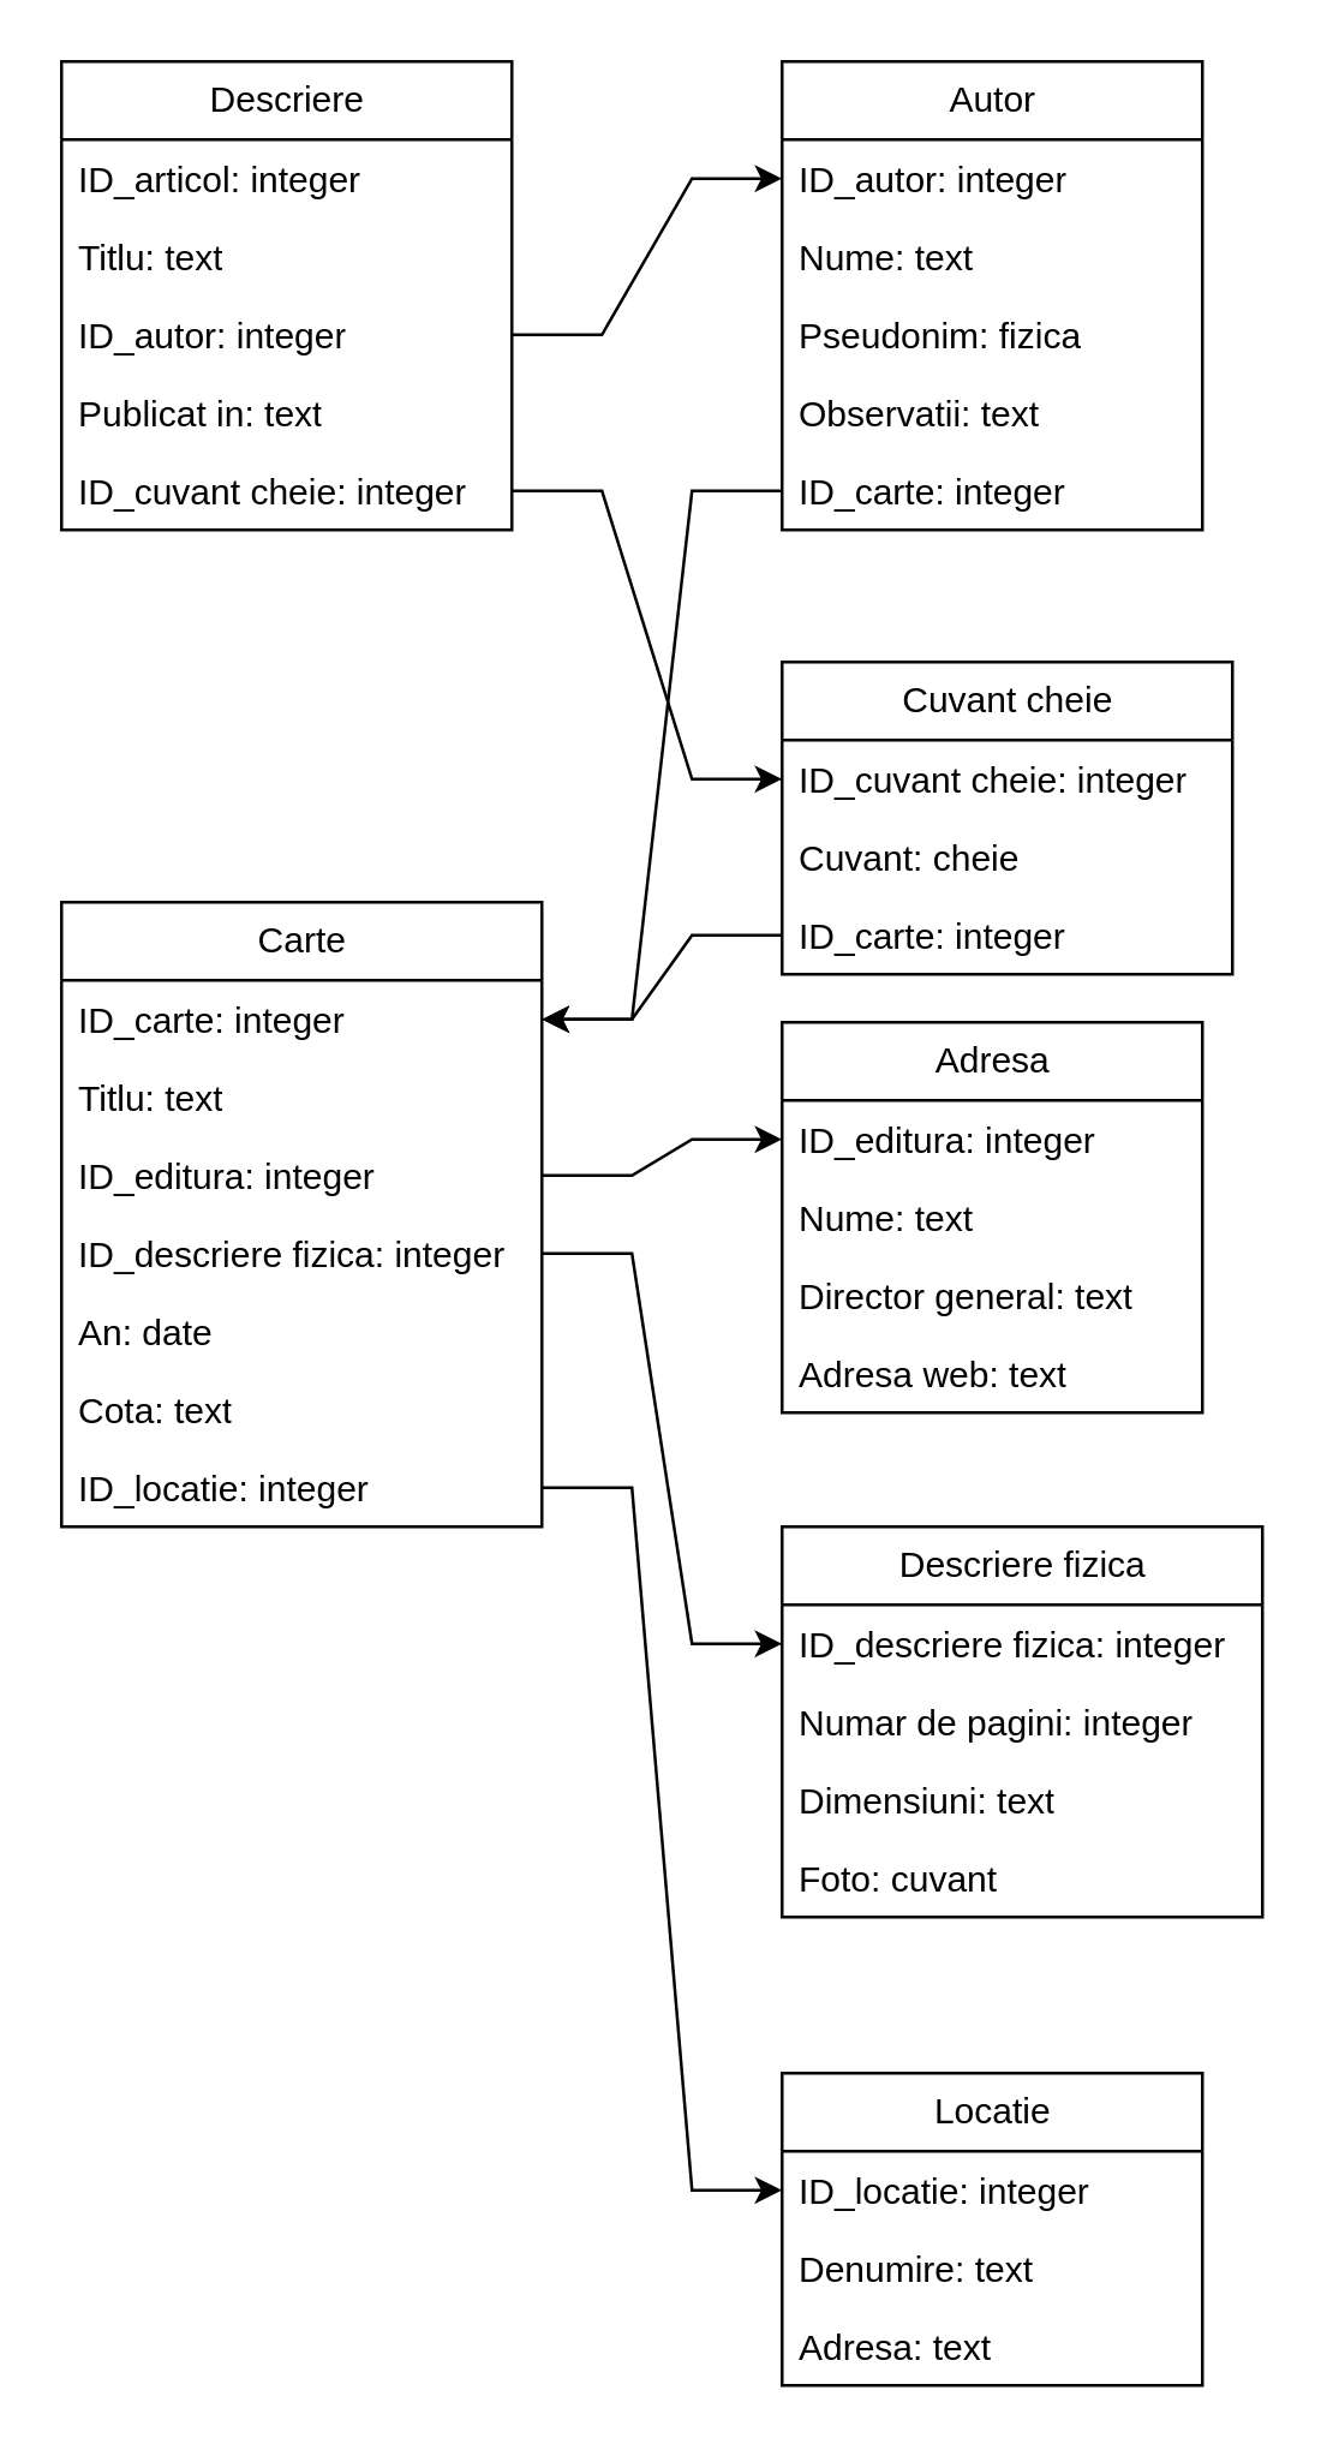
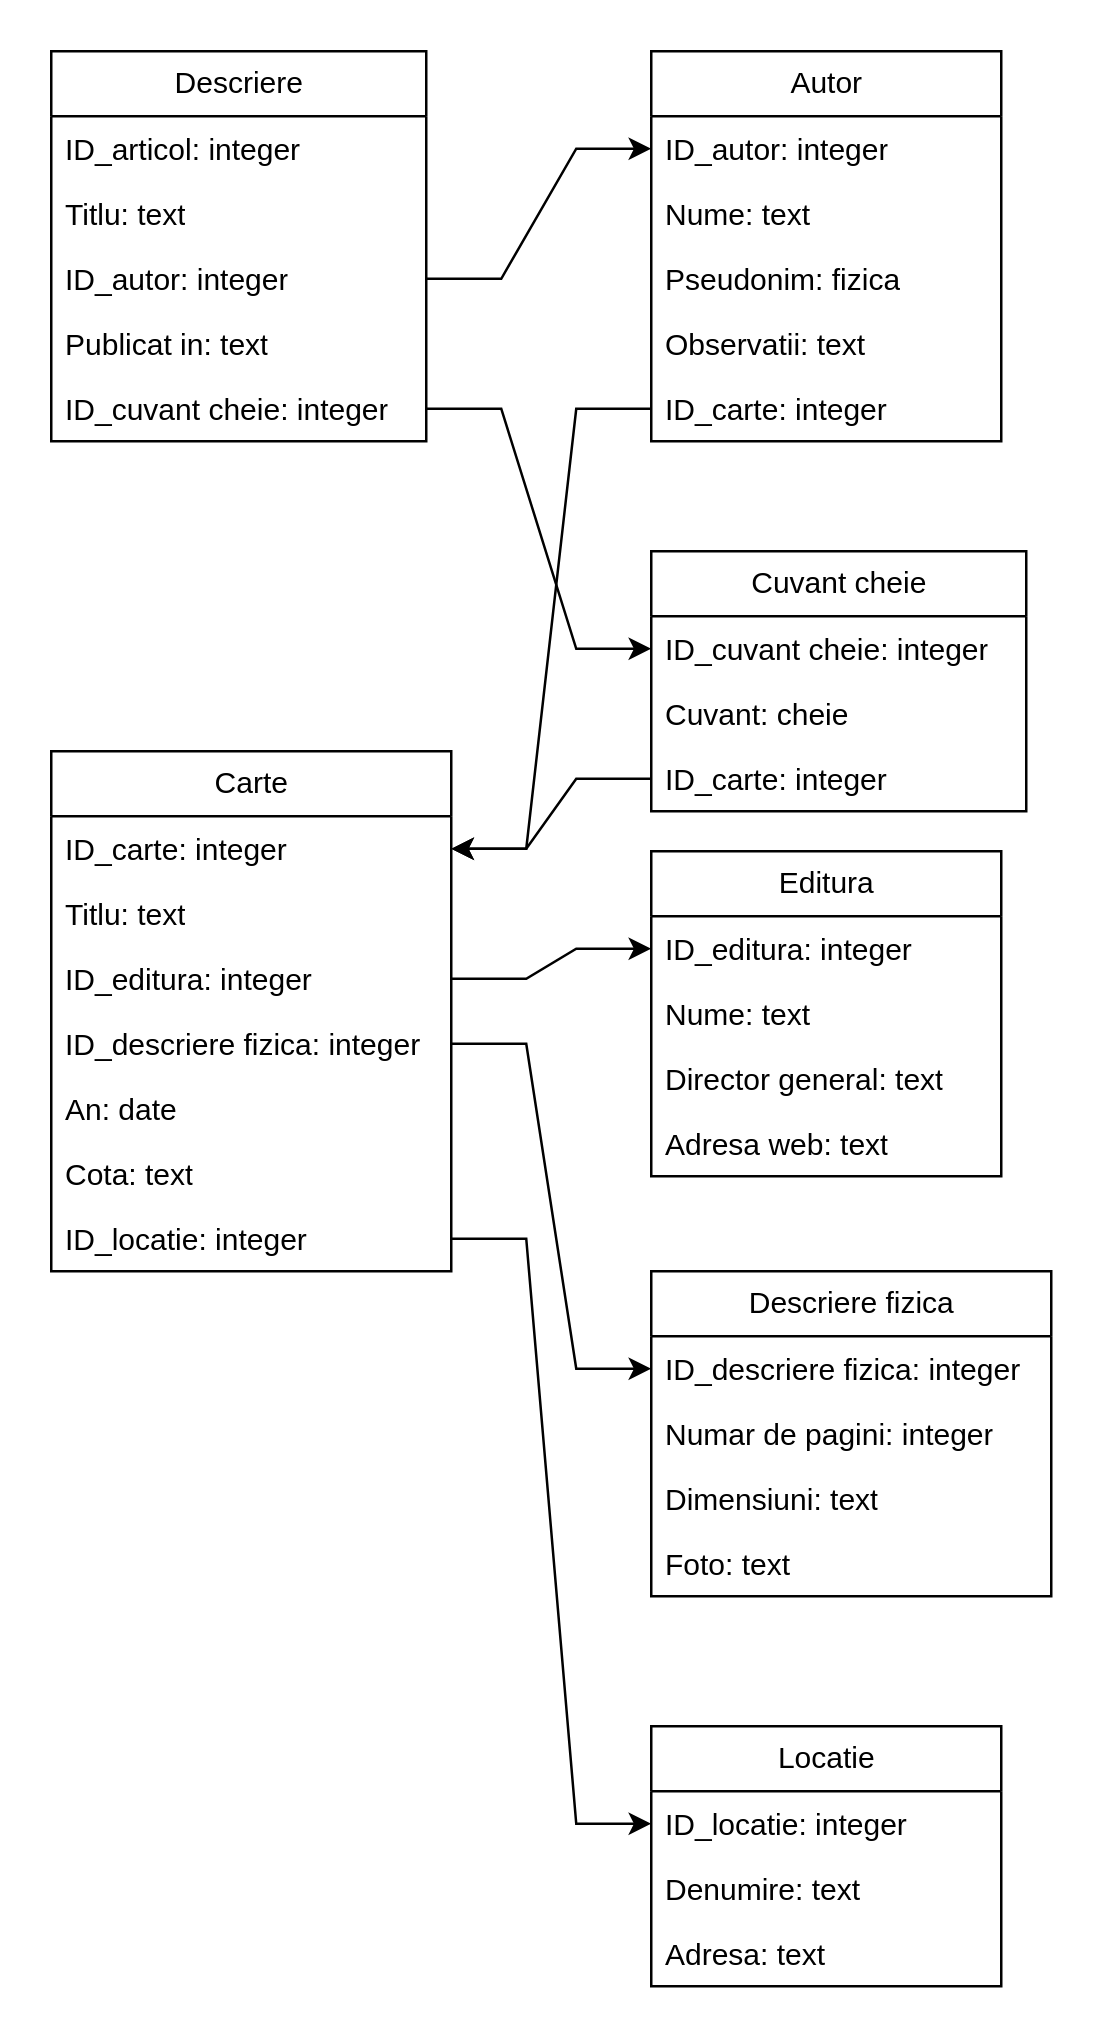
  <mxCell id="0" />
  <mxCell id="1" parent="0" />
  <mxCell id="2" value="Descriere" style="swimlane;fontStyle=0;childLayout=stackLayout;horizontal=1;startSize=26;fillColor=none;horizontalStack=0;resizeParent=1;resizeParentMax=0;resizeLast=0;collapsible=1;marginBottom=0;html=1;" parent="1" vertex="1"><mxGeometry x="20" y="20" width="150" height="156" as="geometry" /></mxCell>
  <mxCell id="3" value="ID_articol: integer" style="text;strokeColor=none;fillColor=none;align=left;verticalAlign=top;spacingLeft=4;spacingRight=4;overflow=hidden;rotatable=0;points=[[0,0.5],[1,0.5]];portConstraint=eastwest;whiteSpace=wrap;html=1;" parent="2" vertex="1"><mxGeometry y="26" width="150" height="26" as="geometry" /></mxCell>
  <mxCell id="4" value="Titlu: text" style="text;strokeColor=none;fillColor=none;align=left;verticalAlign=top;spacingLeft=4;spacingRight=4;overflow=hidden;rotatable=0;points=[[0,0.5],[1,0.5]];portConstraint=eastwest;whiteSpace=wrap;html=1;" parent="2" vertex="1"><mxGeometry y="52" width="150" height="26" as="geometry" /></mxCell>
  <mxCell id="5" value="ID_autor: integer" style="text;strokeColor=none;fillColor=none;align=left;verticalAlign=top;spacingLeft=4;spacingRight=4;overflow=hidden;rotatable=0;points=[[0,0.5],[1,0.5]];portConstraint=eastwest;whiteSpace=wrap;html=1;" parent="2" vertex="1"><mxGeometry y="78" width="150" height="26" as="geometry" /></mxCell>
  <mxCell id="6" value="Publicat in: text" style="text;strokeColor=none;fillColor=none;align=left;verticalAlign=top;spacingLeft=4;spacingRight=4;overflow=hidden;rotatable=0;points=[[0,0.5],[1,0.5]];portConstraint=eastwest;whiteSpace=wrap;html=1;" parent="2" vertex="1"><mxGeometry y="104" width="150" height="26" as="geometry" /></mxCell>
  <mxCell id="7" value="ID_cuvant cheie: integer" style="text;strokeColor=none;fillColor=none;align=left;verticalAlign=top;spacingLeft=4;spacingRight=4;overflow=hidden;rotatable=0;points=[[0,0.5],[1,0.5]];portConstraint=eastwest;whiteSpace=wrap;html=1;" parent="2" vertex="1"><mxGeometry y="130" width="150" height="26" as="geometry" /></mxCell>
  <mxCell id="8" value="Carte" style="swimlane;fontStyle=0;childLayout=stackLayout;horizontal=1;startSize=26;fillColor=none;horizontalStack=0;resizeParent=1;resizeParentMax=0;resizeLast=0;collapsible=1;marginBottom=0;html=1;" parent="1" vertex="1"><mxGeometry x="20" y="300" width="160" height="208" as="geometry" /></mxCell>
  <mxCell id="9" value="ID_carte: integer" style="text;strokeColor=none;fillColor=none;align=left;verticalAlign=top;spacingLeft=4;spacingRight=4;overflow=hidden;rotatable=0;points=[[0,0.5],[1,0.5]];portConstraint=eastwest;whiteSpace=wrap;html=1;" parent="8" vertex="1"><mxGeometry y="26" width="160" height="26" as="geometry" /></mxCell>
  <mxCell id="10" value="Titlu: text" style="text;strokeColor=none;fillColor=none;align=left;verticalAlign=top;spacingLeft=4;spacingRight=4;overflow=hidden;rotatable=0;points=[[0,0.5],[1,0.5]];portConstraint=eastwest;whiteSpace=wrap;html=1;" parent="8" vertex="1"><mxGeometry y="52" width="160" height="26" as="geometry" /></mxCell>
  <mxCell id="11" value="ID_editura: integer" style="text;strokeColor=none;fillColor=none;align=left;verticalAlign=top;spacingLeft=4;spacingRight=4;overflow=hidden;rotatable=0;points=[[0,0.5],[1,0.5]];portConstraint=eastwest;whiteSpace=wrap;html=1;" parent="8" vertex="1"><mxGeometry y="78" width="160" height="26" as="geometry" /></mxCell>
  <mxCell id="12" value="ID_descriere fizica: integer" style="text;strokeColor=none;fillColor=none;align=left;verticalAlign=top;spacingLeft=4;spacingRight=4;overflow=hidden;rotatable=0;points=[[0,0.5],[1,0.5]];portConstraint=eastwest;whiteSpace=wrap;html=1;" parent="8" vertex="1"><mxGeometry y="104" width="160" height="26" as="geometry" /></mxCell>
  <mxCell id="13" value="An: date" style="text;strokeColor=none;fillColor=none;align=left;verticalAlign=top;spacingLeft=4;spacingRight=4;overflow=hidden;rotatable=0;points=[[0,0.5],[1,0.5]];portConstraint=eastwest;whiteSpace=wrap;html=1;" parent="8" vertex="1"><mxGeometry y="130" width="160" height="26" as="geometry" /></mxCell>
  <mxCell id="14" value="Cota: text" style="text;strokeColor=none;fillColor=none;align=left;verticalAlign=top;spacingLeft=4;spacingRight=4;overflow=hidden;rotatable=0;points=[[0,0.5],[1,0.5]];portConstraint=eastwest;whiteSpace=wrap;html=1;" parent="8" vertex="1"><mxGeometry y="156" width="160" height="26" as="geometry" /></mxCell>
  <mxCell id="15" value="ID_locatie: integer" style="text;strokeColor=none;fillColor=none;align=left;verticalAlign=top;spacingLeft=4;spacingRight=4;overflow=hidden;rotatable=0;points=[[0,0.5],[1,0.5]];portConstraint=eastwest;whiteSpace=wrap;html=1;" parent="8" vertex="1"><mxGeometry y="182" width="160" height="26" as="geometry" /></mxCell>
  <mxCell id="16" value="Autor" style="swimlane;fontStyle=0;childLayout=stackLayout;horizontal=1;startSize=26;fillColor=none;horizontalStack=0;resizeParent=1;resizeParentMax=0;resizeLast=0;collapsible=1;marginBottom=0;html=1;" parent="1" vertex="1"><mxGeometry x="260" y="20" width="140" height="156" as="geometry" /></mxCell>
  <mxCell id="17" value="ID_autor: integer" style="text;strokeColor=none;fillColor=none;align=left;verticalAlign=top;spacingLeft=4;spacingRight=4;overflow=hidden;rotatable=0;points=[[0,0.5],[1,0.5]];portConstraint=eastwest;whiteSpace=wrap;html=1;" parent="16" vertex="1"><mxGeometry y="26" width="140" height="26" as="geometry" /></mxCell>
  <mxCell id="18" value="Nume: text" style="text;strokeColor=none;fillColor=none;align=left;verticalAlign=top;spacingLeft=4;spacingRight=4;overflow=hidden;rotatable=0;points=[[0,0.5],[1,0.5]];portConstraint=eastwest;whiteSpace=wrap;html=1;" parent="16" vertex="1"><mxGeometry y="52" width="140" height="26" as="geometry" /></mxCell>
  <mxCell id="19" value="Pseudonim: fizica" style="text;strokeColor=none;fillColor=none;align=left;verticalAlign=top;spacingLeft=4;spacingRight=4;overflow=hidden;rotatable=0;points=[[0,0.5],[1,0.5]];portConstraint=eastwest;whiteSpace=wrap;html=1;" parent="16" vertex="1"><mxGeometry y="78" width="140" height="26" as="geometry" /></mxCell>
  <mxCell id="20" value="Observatii: text" style="text;strokeColor=none;fillColor=none;align=left;verticalAlign=top;spacingLeft=4;spacingRight=4;overflow=hidden;rotatable=0;points=[[0,0.5],[1,0.5]];portConstraint=eastwest;whiteSpace=wrap;html=1;" parent="16" vertex="1"><mxGeometry y="104" width="140" height="26" as="geometry" /></mxCell>
  <mxCell id="21" value="ID_carte: integer" style="text;strokeColor=none;fillColor=none;align=left;verticalAlign=top;spacingLeft=4;spacingRight=4;overflow=hidden;rotatable=0;points=[[0,0.5],[1,0.5]];portConstraint=eastwest;whiteSpace=wrap;html=1;" parent="16" vertex="1"><mxGeometry y="130" width="140" height="26" as="geometry" /></mxCell>
  <mxCell id="22" value="Cuvant cheie" style="swimlane;fontStyle=0;childLayout=stackLayout;horizontal=1;startSize=26;fillColor=none;horizontalStack=0;resizeParent=1;resizeParentMax=0;resizeLast=0;collapsible=1;marginBottom=0;html=1;" parent="1" vertex="1"><mxGeometry x="260" y="220" width="150" height="104" as="geometry" /></mxCell>
  <mxCell id="23" value="ID_cuvant cheie: integer" style="text;strokeColor=none;fillColor=none;align=left;verticalAlign=top;spacingLeft=4;spacingRight=4;overflow=hidden;rotatable=0;points=[[0,0.5],[1,0.5]];portConstraint=eastwest;whiteSpace=wrap;html=1;" parent="22" vertex="1"><mxGeometry y="26" width="150" height="26" as="geometry" /></mxCell>
  <mxCell id="24" value="Cuvant: cheie" style="text;strokeColor=none;fillColor=none;align=left;verticalAlign=top;spacingLeft=4;spacingRight=4;overflow=hidden;rotatable=0;points=[[0,0.5],[1,0.5]];portConstraint=eastwest;whiteSpace=wrap;html=1;" parent="22" vertex="1"><mxGeometry y="52" width="150" height="26" as="geometry" /></mxCell>
  <mxCell id="25" value="ID_carte: integer" style="text;strokeColor=none;fillColor=none;align=left;verticalAlign=top;spacingLeft=4;spacingRight=4;overflow=hidden;rotatable=0;points=[[0,0.5],[1,0.5]];portConstraint=eastwest;whiteSpace=wrap;html=1;" parent="22" vertex="1"><mxGeometry y="78" width="150" height="26" as="geometry" /></mxCell>
- <mxCell id="26" value="Adresa" style="swimlane;fontStyle=0;childLayout=stackLayout;horizontal=1;startSize=26;fillColor=none;horizontalStack=0;resizeParent=1;resizeParentMax=0;resizeLast=0;collapsible=1;marginBottom=0;html=1;" parent="1" vertex="1"><mxGeometry x="260" y="340" width="140" height="130" as="geometry" /></mxCell>
+ <mxCell id="26" value="Editura" style="swimlane;fontStyle=0;childLayout=stackLayout;horizontal=1;startSize=26;fillColor=none;horizontalStack=0;resizeParent=1;resizeParentMax=0;resizeLast=0;collapsible=1;marginBottom=0;html=1;" parent="1" vertex="1"><mxGeometry x="260" y="340" width="140" height="130" as="geometry" /></mxCell>
  <mxCell id="27" value="ID_editura: integer" style="text;strokeColor=none;fillColor=none;align=left;verticalAlign=top;spacingLeft=4;spacingRight=4;overflow=hidden;rotatable=0;points=[[0,0.5],[1,0.5]];portConstraint=eastwest;whiteSpace=wrap;html=1;" parent="26" vertex="1"><mxGeometry y="26" width="140" height="26" as="geometry" /></mxCell>
  <mxCell id="28" value="Nume: text" style="text;strokeColor=none;fillColor=none;align=left;verticalAlign=top;spacingLeft=4;spacingRight=4;overflow=hidden;rotatable=0;points=[[0,0.5],[1,0.5]];portConstraint=eastwest;whiteSpace=wrap;html=1;" parent="26" vertex="1"><mxGeometry y="52" width="140" height="26" as="geometry" /></mxCell>
  <mxCell id="29" value="Director general: text" style="text;strokeColor=none;fillColor=none;align=left;verticalAlign=top;spacingLeft=4;spacingRight=4;overflow=hidden;rotatable=0;points=[[0,0.5],[1,0.5]];portConstraint=eastwest;whiteSpace=wrap;html=1;" parent="26" vertex="1"><mxGeometry y="78" width="140" height="26" as="geometry" /></mxCell>
  <mxCell id="30" value="Adresa web: text" style="text;strokeColor=none;fillColor=none;align=left;verticalAlign=top;spacingLeft=4;spacingRight=4;overflow=hidden;rotatable=0;points=[[0,0.5],[1,0.5]];portConstraint=eastwest;whiteSpace=wrap;html=1;" parent="26" vertex="1"><mxGeometry y="104" width="140" height="26" as="geometry" /></mxCell>
  <mxCell id="31" value="Descriere fizica" style="swimlane;fontStyle=0;childLayout=stackLayout;horizontal=1;startSize=26;fillColor=none;horizontalStack=0;resizeParent=1;resizeParentMax=0;resizeLast=0;collapsible=1;marginBottom=0;html=1;" parent="1" vertex="1"><mxGeometry x="260" y="508" width="160" height="130" as="geometry" /></mxCell>
  <mxCell id="32" value="ID_descriere fizica: integer" style="text;strokeColor=none;fillColor=none;align=left;verticalAlign=top;spacingLeft=4;spacingRight=4;overflow=hidden;rotatable=0;points=[[0,0.5],[1,0.5]];portConstraint=eastwest;whiteSpace=wrap;html=1;" parent="31" vertex="1"><mxGeometry y="26" width="160" height="26" as="geometry" /></mxCell>
  <mxCell id="33" value="Numar de pagini: integer" style="text;strokeColor=none;fillColor=none;align=left;verticalAlign=top;spacingLeft=4;spacingRight=4;overflow=hidden;rotatable=0;points=[[0,0.5],[1,0.5]];portConstraint=eastwest;whiteSpace=wrap;html=1;" parent="31" vertex="1"><mxGeometry y="52" width="160" height="26" as="geometry" /></mxCell>
  <mxCell id="34" value="Dimensiuni: text" style="text;strokeColor=none;fillColor=none;align=left;verticalAlign=top;spacingLeft=4;spacingRight=4;overflow=hidden;rotatable=0;points=[[0,0.5],[1,0.5]];portConstraint=eastwest;whiteSpace=wrap;html=1;" parent="31" vertex="1"><mxGeometry y="78" width="160" height="26" as="geometry" /></mxCell>
- <mxCell id="35" value="Foto: cuvant" style="text;strokeColor=none;fillColor=none;align=left;verticalAlign=top;spacingLeft=4;spacingRight=4;overflow=hidden;rotatable=0;points=[[0,0.5],[1,0.5]];portConstraint=eastwest;whiteSpace=wrap;html=1;" parent="31" vertex="1"><mxGeometry y="104" width="160" height="26" as="geometry" /></mxCell>
+ <mxCell id="35" value="Foto: text" style="text;strokeColor=none;fillColor=none;align=left;verticalAlign=top;spacingLeft=4;spacingRight=4;overflow=hidden;rotatable=0;points=[[0,0.5],[1,0.5]];portConstraint=eastwest;whiteSpace=wrap;html=1;" parent="31" vertex="1"><mxGeometry y="104" width="160" height="26" as="geometry" /></mxCell>
  <mxCell id="36" value="Locatie" style="swimlane;fontStyle=0;childLayout=stackLayout;horizontal=1;startSize=26;fillColor=none;horizontalStack=0;resizeParent=1;resizeParentMax=0;resizeLast=0;collapsible=1;marginBottom=0;html=1;" parent="1" vertex="1"><mxGeometry x="260" y="690" width="140" height="104" as="geometry" /></mxCell>
  <mxCell id="37" value="ID_locatie: integer" style="text;strokeColor=none;fillColor=none;align=left;verticalAlign=top;spacingLeft=4;spacingRight=4;overflow=hidden;rotatable=0;points=[[0,0.5],[1,0.5]];portConstraint=eastwest;whiteSpace=wrap;html=1;" parent="36" vertex="1"><mxGeometry y="26" width="140" height="26" as="geometry" /></mxCell>
  <mxCell id="38" value="Denumire: text" style="text;strokeColor=none;fillColor=none;align=left;verticalAlign=top;spacingLeft=4;spacingRight=4;overflow=hidden;rotatable=0;points=[[0,0.5],[1,0.5]];portConstraint=eastwest;whiteSpace=wrap;html=1;" parent="36" vertex="1"><mxGeometry y="52" width="140" height="26" as="geometry" /></mxCell>
  <mxCell id="39" value="Adresa: text" style="text;strokeColor=none;fillColor=none;align=left;verticalAlign=top;spacingLeft=4;spacingRight=4;overflow=hidden;rotatable=0;points=[[0,0.5],[1,0.5]];portConstraint=eastwest;whiteSpace=wrap;html=1;" parent="36" vertex="1"><mxGeometry y="78" width="140" height="26" as="geometry" /></mxCell>
  <mxCell id="40" style="edgeStyle=entityRelationEdgeStyle;rounded=0;orthogonalLoop=1;jettySize=auto;html=1;entryX=0;entryY=0.5;entryDx=0;entryDy=0;" parent="1" source="5" target="17" edge="1"><mxGeometry relative="1" as="geometry" /></mxCell>
  <mxCell id="41" style="edgeStyle=entityRelationEdgeStyle;rounded=0;orthogonalLoop=1;jettySize=auto;html=1;entryX=0;entryY=0.5;entryDx=0;entryDy=0;" parent="1" source="7" target="23" edge="1"><mxGeometry relative="1" as="geometry" /></mxCell>
  <mxCell id="42" style="edgeStyle=entityRelationEdgeStyle;rounded=0;orthogonalLoop=1;jettySize=auto;html=1;entryX=1;entryY=0.5;entryDx=0;entryDy=0;" parent="1" source="21" target="9" edge="1"><mxGeometry relative="1" as="geometry" /></mxCell>
  <mxCell id="43" style="edgeStyle=entityRelationEdgeStyle;rounded=0;orthogonalLoop=1;jettySize=auto;html=1;entryX=0;entryY=0.5;entryDx=0;entryDy=0;" parent="1" source="11" target="27" edge="1"><mxGeometry relative="1" as="geometry" /></mxCell>
  <mxCell id="44" style="edgeStyle=entityRelationEdgeStyle;rounded=0;orthogonalLoop=1;jettySize=auto;html=1;entryX=0;entryY=0.5;entryDx=0;entryDy=0;" parent="1" source="12" target="32" edge="1"><mxGeometry relative="1" as="geometry" /></mxCell>
  <mxCell id="45" style="edgeStyle=entityRelationEdgeStyle;rounded=0;orthogonalLoop=1;jettySize=auto;html=1;entryX=0;entryY=0.5;entryDx=0;entryDy=0;" parent="1" source="15" target="37" edge="1"><mxGeometry relative="1" as="geometry" /></mxCell>
  <mxCell id="46" style="edgeStyle=entityRelationEdgeStyle;rounded=0;orthogonalLoop=1;jettySize=auto;html=1;entryX=1;entryY=0.5;entryDx=0;entryDy=0;" parent="1" source="25" target="9" edge="1"><mxGeometry relative="1" as="geometry" /></mxCell>
